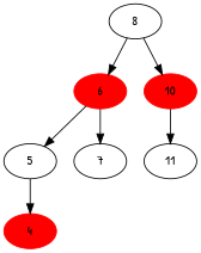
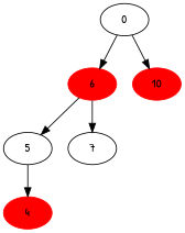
  digraph {
    fontname="Patrick Hand"
    node [fontname="Patrick Hand"]
    edge [fontname="Patrick Hand"]
    6 [color=red style=filled]
    5
    7
-   8
+   8 [label=0]
    10 [color=red style=filled]
-   11
    4 [color=red style=filled]
    6 -> 5
    6 -> 7
    5 -> 4
    8 -> 6
    8 -> 10
-   10 -> 11
  }
